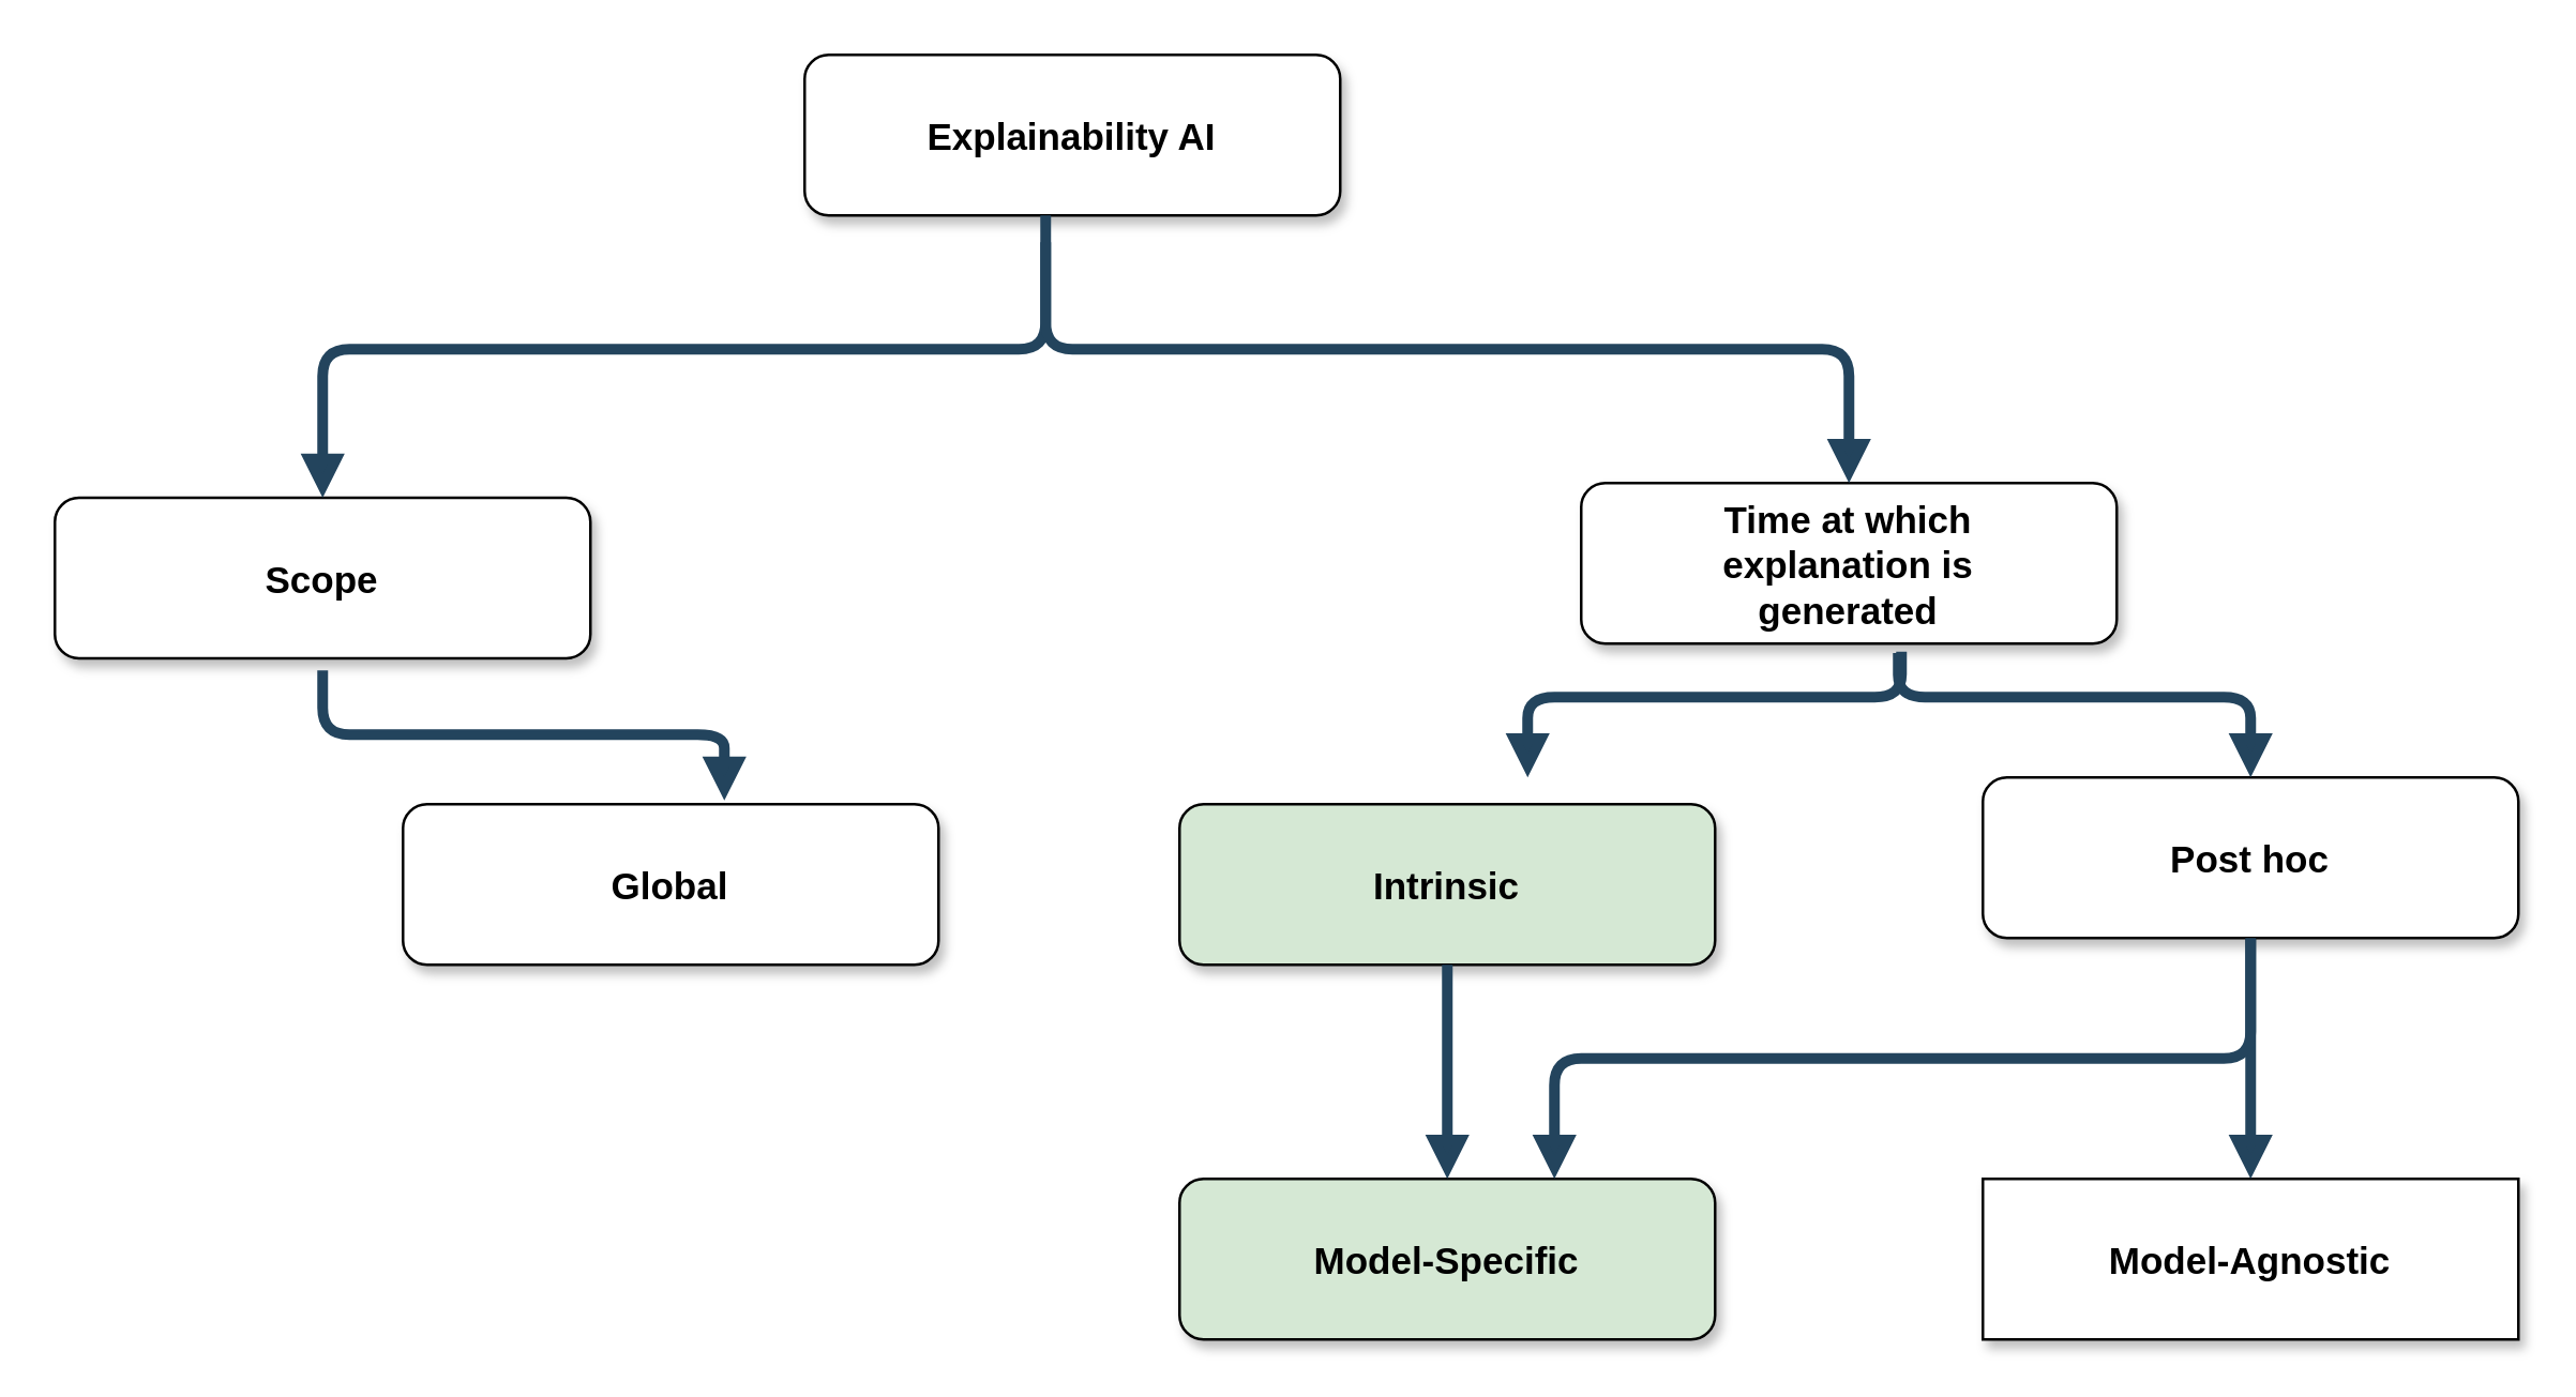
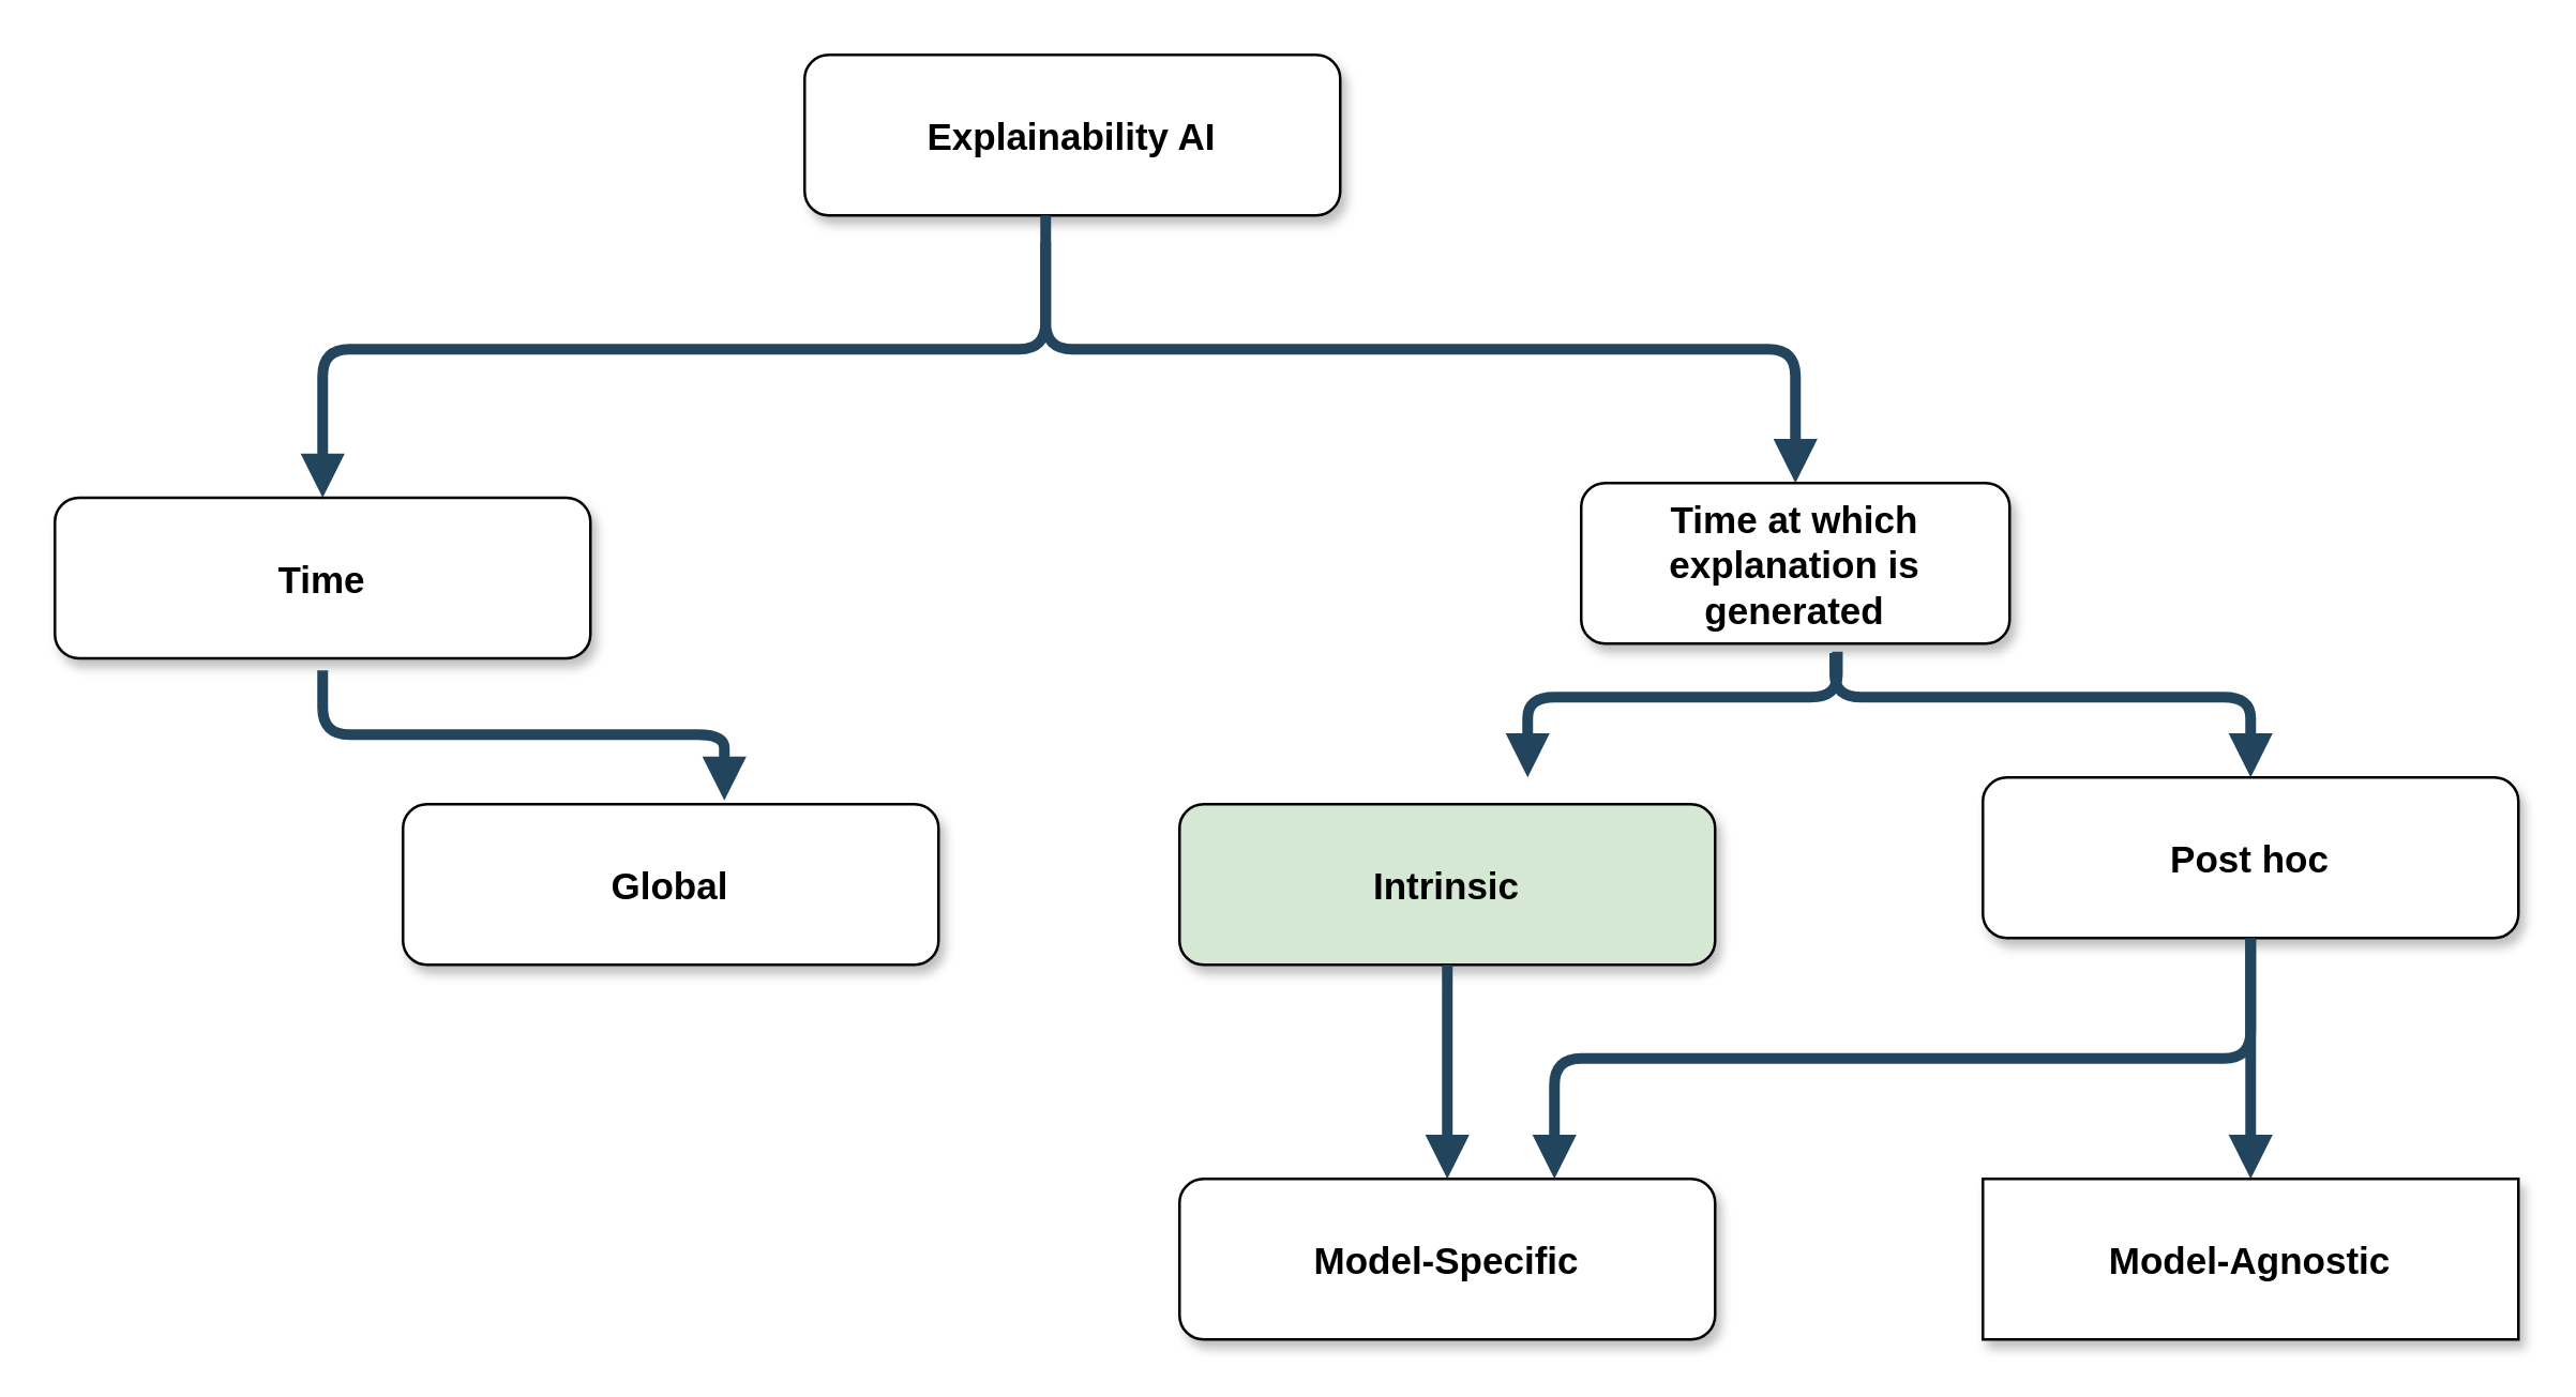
  <mxCell id="0" />
  <mxCell id="1" parent="0" />
  <mxCell id="2" value="Explainability AI" style="rounded=1;shadow=1;fontStyle=1;fontSize=14;" parent="1" vertex="1"><mxGeometry x="300" y="20" width="200" height="60" as="geometry" /></mxCell>
- <mxCell id="3" value="Scope" style="rounded=1;shadow=1;fontStyle=1;fontSize=14;" parent="1" vertex="1"><mxGeometry x="20" y="185.5" width="200" height="60" as="geometry" /></mxCell>
- <mxCell id="4" value="Time at which&#10;explanation is &#10;generated" style="rounded=1;shadow=1;fontStyle=1;fontSize=14;" parent="1" vertex="1"><mxGeometry x="590" y="180" width="200" height="60" as="geometry" /></mxCell>
+ <mxCell id="3" value="Time" style="rounded=1;shadow=1;fontStyle=1;fontSize=14;" parent="1" vertex="1"><mxGeometry x="20" y="185.5" width="200" height="60" as="geometry" /></mxCell>
+ <mxCell id="4" value="Time at which&#10;explanation is &#10;generated" style="rounded=1;shadow=1;fontStyle=1;fontSize=14;" parent="1" vertex="1"><mxGeometry x="590" y="180" width="160" height="60" as="geometry" /></mxCell>
  <mxCell id="5" value="Intrinsic" style="rounded=1;shadow=1;fontStyle=1;fontSize=14;fillColor=#d5e8d4;" parent="1" vertex="1"><mxGeometry x="440" y="300" width="200" height="60" as="geometry" /></mxCell>
- <mxCell id="6" value="Model-Specific" style="rounded=1;shadow=1;fontStyle=1;fontSize=14;fillColor=#d5e8d4;" parent="1" vertex="1"><mxGeometry x="440" y="440" width="200" height="60" as="geometry" /></mxCell>
+ <mxCell id="6" value="Model-Specific" style="rounded=1;shadow=1;fontStyle=1;fontSize=14;" parent="1" vertex="1"><mxGeometry x="440" y="440" width="200" height="60" as="geometry" /></mxCell>
  <mxCell id="7" value="Model-Agnostic" style="shadow=1;fontStyle=1;fontSize=14;rounded=0;" parent="1" vertex="1"><mxGeometry x="740" y="440" width="200" height="60" as="geometry" /></mxCell>
  <mxCell id="8" value="" style="edgeStyle=elbowEdgeStyle;elbow=vertical;strokeWidth=4;endArrow=block;endFill=1;fontStyle=1;strokeColor=#23445D;" parent="1" target="3" edge="1"><mxGeometry x="22" y="165.5" width="100" height="100" as="geometry"><mxPoint x="390" y="90" as="sourcePoint" /><mxPoint x="-258" y="-64.5" as="targetPoint" /><Array as="points"><mxPoint x="350" y="130" /></Array></mxGeometry></mxCell>
  <mxCell id="9" value="" style="edgeStyle=elbowEdgeStyle;elbow=vertical;strokeWidth=4;endArrow=block;endFill=1;fontStyle=1;strokeColor=#23445D;" parent="1" target="4" edge="1"><mxGeometry x="22" y="165.5" width="100" height="100" as="geometry"><mxPoint x="390" y="80" as="sourcePoint" /><mxPoint x="-258" y="-64.5" as="targetPoint" /><Array as="points"><mxPoint x="520" y="130" /><mxPoint x="490" y="130" /><mxPoint x="480" y="130" /></Array></mxGeometry></mxCell>
  <mxCell id="10" value="" style="edgeStyle=elbowEdgeStyle;elbow=vertical;strokeWidth=4;endArrow=block;endFill=1;fontStyle=1;strokeColor=#23445D;" parent="1" source="5" target="6" edge="1"><mxGeometry x="72" y="165.5" width="100" height="100" as="geometry"><mxPoint x="-308" y="35.5" as="sourcePoint" /><mxPoint x="-208" y="-64.5" as="targetPoint" /></mxGeometry></mxCell>
  <mxCell id="11" value="" style="edgeStyle=elbowEdgeStyle;elbow=vertical;strokeWidth=4;endArrow=block;endFill=1;fontStyle=1;strokeColor=#23445D;exitX=0.5;exitY=1;exitDx=0;exitDy=0;" parent="1" source="15" target="7" edge="1"><mxGeometry x="72" y="175.5" width="100" height="100" as="geometry"><mxPoint x="-308" y="45.5" as="sourcePoint" /><mxPoint x="-208" y="-54.5" as="targetPoint" /></mxGeometry></mxCell>
  <mxCell id="12" value="" style="edgeStyle=elbowEdgeStyle;elbow=vertical;strokeWidth=4;endArrow=block;endFill=1;fontStyle=1;strokeColor=#23445D;exitX=0.598;exitY=1.05;exitDx=0;exitDy=0;exitPerimeter=0;" parent="1" edge="1" source="4"><mxGeometry x="159.5" y="415.5" width="100" height="100" as="geometry"><mxPoint x="700" y="250" as="sourcePoint" /><mxPoint x="570" y="290" as="targetPoint" /><Array as="points"><mxPoint x="690" y="260" /></Array></mxGeometry></mxCell>
  <mxCell id="13" value="" style="edgeStyle=elbowEdgeStyle;elbow=vertical;strokeWidth=4;endArrow=block;endFill=1;fontStyle=1;strokeColor=#23445D;entryX=0.6;entryY=-0.023;entryDx=0;entryDy=0;entryPerimeter=0;" edge="1" parent="1" target="14"><mxGeometry x="-50.5" y="430" width="100" height="100" as="geometry"><mxPoint x="120" y="250" as="sourcePoint" /><mxPoint x="250" y="360" as="targetPoint" /><Array as="points" /></mxGeometry></mxCell>
  <mxCell id="14" value="Global" style="rounded=1;shadow=1;fontStyle=1;fontSize=14;" vertex="1" parent="1"><mxGeometry x="150" y="300" width="200" height="60" as="geometry" /></mxCell>
  <mxCell id="15" value="Post hoc" style="rounded=1;shadow=1;fontStyle=1;fontSize=14;" vertex="1" parent="1"><mxGeometry x="740" y="290" width="200" height="60" as="geometry" /></mxCell>
  <mxCell id="16" value="" style="edgeStyle=elbowEdgeStyle;elbow=vertical;strokeWidth=4;endArrow=block;endFill=1;fontStyle=1;strokeColor=#23445D;exitX=0.592;exitY=1.058;exitDx=0;exitDy=0;exitPerimeter=0;entryX=0.5;entryY=0;entryDx=0;entryDy=0;" edge="1" parent="1" source="4" target="15"><mxGeometry x="419.5" y="395.5" width="100" height="100" as="geometry"><mxPoint x="789.5" y="265.5" as="sourcePoint" /><mxPoint x="790" y="320" as="targetPoint" /><Array as="points"><mxPoint x="840" y="260" /><mxPoint x="800" y="270" /><mxPoint x="770" y="260" /><mxPoint x="590" y="290" /></Array></mxGeometry></mxCell>
  <mxCell id="17" value="" style="edgeStyle=elbowEdgeStyle;elbow=vertical;strokeWidth=4;endArrow=block;endFill=1;fontStyle=1;strokeColor=#23445D;" edge="1" parent="1"><mxGeometry x="372" y="155.5" width="100" height="100" as="geometry"><mxPoint x="840" y="350" as="sourcePoint" /><mxPoint x="580" y="440" as="targetPoint" /></mxGeometry></mxCell>
